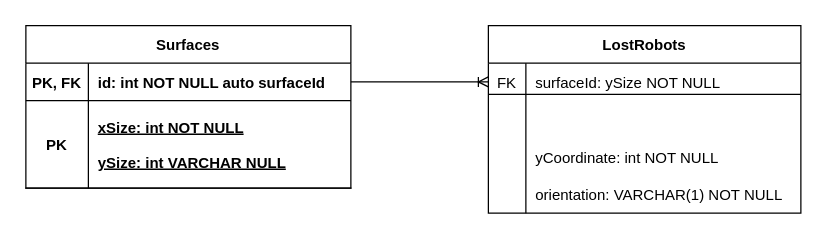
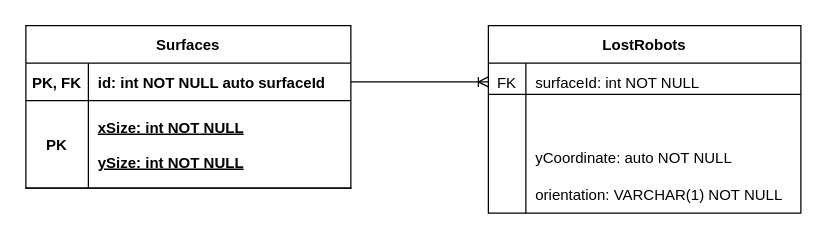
  <mxCell id="0" />
  <mxCell id="1" parent="0" />
  <mxCell id="2" value="LostRobots" style="shape=table;startSize=30;container=1;collapsible=1;childLayout=tableLayout;fixedRows=1;rowLines=0;fontStyle=1;align=center;resizeLast=1;" parent="1" vertex="1"><mxGeometry x="390" y="20" width="250" height="150" as="geometry" /></mxCell>
  <mxCell id="3" value="" style="shape=tableRow;horizontal=0;startSize=0;swimlaneHead=0;swimlaneBody=0;fillColor=none;collapsible=0;dropTarget=0;points=[[0,0.5],[1,0.5]];portConstraint=eastwest;top=0;left=0;right=0;bottom=0;rounded=0;shadow=0;sketch=0;strokeColor=default;strokeWidth=1;swimlaneLine=1;" vertex="1" parent="2"><mxGeometry y="30" width="250" height="30" as="geometry" /></mxCell>
  <mxCell id="4" value="FK" style="shape=partialRectangle;connectable=0;fillColor=none;top=0;left=0;bottom=0;right=0;fontStyle=0;overflow=hidden;rounded=0;shadow=0;dashed=1;dashPattern=1 1;sketch=0;strokeColor=default;strokeWidth=1;" vertex="1" parent="3"><mxGeometry width="30" height="30" as="geometry"><mxRectangle width="30" height="30" as="alternateBounds" /></mxGeometry></mxCell>
- <mxCell id="5" value="surfaceId: ySize NOT NULL" style="shape=partialRectangle;connectable=0;fillColor=none;top=0;left=0;bottom=0;right=0;align=left;spacingLeft=6;fontStyle=0;overflow=hidden;rounded=0;shadow=0;dashed=1;dashPattern=1 1;sketch=0;strokeColor=default;strokeWidth=1;verticalAlign=middle;" vertex="1" parent="3"><mxGeometry x="30" width="220" height="30" as="geometry"><mxRectangle width="220" height="30" as="alternateBounds" /></mxGeometry></mxCell>
+ <mxCell id="5" value="surfaceId: int NOT NULL" style="shape=partialRectangle;connectable=0;fillColor=none;top=0;left=0;bottom=0;right=0;align=left;spacingLeft=6;fontStyle=0;overflow=hidden;rounded=0;shadow=0;dashed=1;dashPattern=1 1;sketch=0;strokeColor=default;strokeWidth=1;verticalAlign=middle;" vertex="1" parent="3"><mxGeometry x="30" width="220" height="30" as="geometry"><mxRectangle width="220" height="30" as="alternateBounds" /></mxGeometry></mxCell>
  <mxCell id="6" value="" style="shape=partialRectangle;collapsible=0;dropTarget=0;pointerEvents=0;fillColor=none;points=[[0,0.5],[1,0.5]];portConstraint=eastwest;top=0;left=0;right=0;bottom=0;" parent="2" vertex="1"><mxGeometry y="60" width="250" height="30" as="geometry" /></mxCell>
  <mxCell id="7" value="" style="shape=partialRectangle;overflow=hidden;connectable=0;fillColor=none;top=0;left=0;bottom=0;right=0;" parent="6" vertex="1"><mxGeometry width="30" height="30" as="geometry"><mxRectangle width="30" height="30" as="alternateBounds" /></mxGeometry></mxCell>
  <mxCell id="8" value="" style="shape=tableRow;horizontal=0;startSize=0;swimlaneHead=0;swimlaneBody=0;fillColor=none;collapsible=0;dropTarget=0;points=[[0,0.5],[1,0.5]];portConstraint=eastwest;top=0;left=0;right=0;bottom=0;rounded=0;shadow=0;sketch=0;strokeColor=default;strokeWidth=1;" vertex="1" parent="2"><mxGeometry y="90" width="250" height="30" as="geometry" /></mxCell>
  <mxCell id="9" value="" style="shape=partialRectangle;connectable=0;fillColor=none;top=0;left=0;bottom=0;right=0;editable=1;overflow=hidden;rounded=0;shadow=0;sketch=0;strokeColor=default;strokeWidth=1;" vertex="1" parent="8"><mxGeometry width="30" height="30" as="geometry"><mxRectangle width="30" height="30" as="alternateBounds" /></mxGeometry></mxCell>
- <mxCell id="10" value="yCoordinate: int NOT NULL" style="shape=partialRectangle;connectable=0;fillColor=none;top=0;left=0;bottom=0;right=0;align=left;spacingLeft=6;overflow=hidden;rounded=0;shadow=0;sketch=0;strokeColor=default;strokeWidth=1;" vertex="1" parent="8"><mxGeometry x="30" width="220" height="30" as="geometry"><mxRectangle width="220" height="30" as="alternateBounds" /></mxGeometry></mxCell>
+ <mxCell id="10" value="yCoordinate: auto NOT NULL" style="shape=partialRectangle;connectable=0;fillColor=none;top=0;left=0;bottom=0;right=0;align=left;spacingLeft=6;overflow=hidden;rounded=0;shadow=0;sketch=0;strokeColor=default;strokeWidth=1;" vertex="1" parent="8"><mxGeometry x="30" width="220" height="30" as="geometry"><mxRectangle width="220" height="30" as="alternateBounds" /></mxGeometry></mxCell>
  <mxCell id="11" value="" style="shape=tableRow;horizontal=0;startSize=0;swimlaneHead=0;swimlaneBody=0;fillColor=none;collapsible=0;dropTarget=0;points=[[0,0.5],[1,0.5]];portConstraint=eastwest;top=0;left=0;right=0;bottom=0;rounded=0;shadow=0;sketch=0;strokeColor=default;strokeWidth=1;" vertex="1" parent="2"><mxGeometry y="120" width="250" height="30" as="geometry" /></mxCell>
  <mxCell id="12" value="" style="shape=partialRectangle;connectable=0;fillColor=none;top=0;left=0;bottom=0;right=0;editable=1;overflow=hidden;rounded=0;shadow=0;sketch=0;strokeColor=default;strokeWidth=1;" vertex="1" parent="11"><mxGeometry width="30" height="30" as="geometry"><mxRectangle width="30" height="30" as="alternateBounds" /></mxGeometry></mxCell>
  <mxCell id="13" value="orientation: VARCHAR(1) NOT NULL" style="shape=partialRectangle;connectable=0;fillColor=none;top=0;left=0;bottom=0;right=0;align=left;spacingLeft=6;overflow=hidden;rounded=0;shadow=0;sketch=0;strokeColor=default;strokeWidth=1;" vertex="1" parent="11"><mxGeometry x="30" width="220" height="30" as="geometry"><mxRectangle width="220" height="30" as="alternateBounds" /></mxGeometry></mxCell>
  <mxCell id="14" value="Surfaces" style="shape=table;startSize=30;container=1;collapsible=1;childLayout=tableLayout;fixedRows=1;rowLines=0;fontStyle=1;align=center;resizeLast=1;swimlaneLine=1;rounded=0;" parent="1" vertex="1"><mxGeometry x="20" y="20" width="260" height="130" as="geometry" /></mxCell>
  <mxCell id="15" value="" style="shape=tableRow;horizontal=0;startSize=0;swimlaneHead=0;swimlaneBody=0;fillColor=none;collapsible=0;dropTarget=0;points=[[0,0.5],[1,0.5]];portConstraint=eastwest;top=0;left=0;right=0;bottom=0;perimeterSpacing=0;strokeColor=default;swimlaneFillColor=none;strokeWidth=1;" vertex="1" parent="14"><mxGeometry y="30" width="260" height="30" as="geometry" /></mxCell>
  <mxCell id="16" value="PK, FK" style="shape=partialRectangle;connectable=0;fillColor=none;top=0;left=0;bottom=0;right=0;fontStyle=1;overflow=hidden;strokeColor=default;shadow=0;" vertex="1" parent="15"><mxGeometry width="50" height="30" as="geometry"><mxRectangle width="50" height="30" as="alternateBounds" /></mxGeometry></mxCell>
  <mxCell id="17" value="id: int NOT NULL auto surfaceId" style="shape=partialRectangle;connectable=0;fillColor=none;top=0;left=0;bottom=0;right=0;align=left;spacingLeft=6;fontStyle=1;overflow=hidden;" vertex="1" parent="15"><mxGeometry x="50" width="210" height="30" as="geometry"><mxRectangle width="210" height="30" as="alternateBounds" /></mxGeometry></mxCell>
  <mxCell id="18" value="" style="shape=tableRow;horizontal=0;startSize=0;swimlaneHead=0;swimlaneBody=0;fillColor=none;collapsible=0;dropTarget=0;points=[[0,0.5],[1,0.5]];portConstraint=eastwest;top=0;left=0;right=0;bottom=1;" vertex="1" parent="14"><mxGeometry y="60" width="260" height="70" as="geometry" /></mxCell>
  <mxCell id="19" value="PK" style="shape=partialRectangle;connectable=0;fillColor=none;top=0;left=0;bottom=0;right=0;fontStyle=1;overflow=hidden;" vertex="1" parent="18"><mxGeometry width="50" height="70" as="geometry"><mxRectangle width="50" height="70" as="alternateBounds" /></mxGeometry></mxCell>
- <mxCell id="20" value="xSize: int NOT NULL&#10;&#10;ySize: int VARCHAR NULL" style="shape=partialRectangle;connectable=0;fillColor=none;top=0;left=0;bottom=0;right=0;align=left;spacingLeft=6;fontStyle=5;overflow=hidden;" vertex="1" parent="18"><mxGeometry x="50" width="210" height="70" as="geometry"><mxRectangle width="210" height="70" as="alternateBounds" /></mxGeometry></mxCell>
+ <mxCell id="20" value="xSize: int NOT NULL&#10;&#10;ySize: int NOT NULL" style="shape=partialRectangle;connectable=0;fillColor=none;top=0;left=0;bottom=0;right=0;align=left;spacingLeft=6;fontStyle=5;overflow=hidden;" vertex="1" parent="18"><mxGeometry x="50" width="210" height="70" as="geometry"><mxRectangle width="210" height="70" as="alternateBounds" /></mxGeometry></mxCell>
  <mxCell id="21" value="" style="line;strokeWidth=1;rotatable=0;dashed=0;labelPosition=right;align=left;verticalAlign=middle;spacingTop=0;spacingLeft=6;points=[];portConstraint=eastwest;dashPattern=1 1;strokeColor=default;fillColor=none;" vertex="1" parent="1"><mxGeometry x="70" y="75" width="210" height="10" as="geometry" /></mxCell>
  <mxCell id="22" value="" style="line;strokeWidth=1;rotatable=0;dashed=0;labelPosition=right;align=left;verticalAlign=middle;spacingTop=0;spacingLeft=6;points=[];portConstraint=eastwest;dashPattern=1 1;strokeColor=default;fillColor=none;" vertex="1" parent="1"><mxGeometry x="20" y="75" width="50" height="10" as="geometry" /></mxCell>
  <mxCell id="23" value="" style="line;strokeWidth=1;rotatable=0;dashed=0;labelPosition=right;align=left;verticalAlign=middle;spacingTop=0;spacingLeft=6;points=[];portConstraint=eastwest;rounded=0;shadow=0;sketch=0;strokeColor=default;fillColor=none;" vertex="1" parent="1"><mxGeometry x="390" y="70" width="250" height="10" as="geometry" /></mxCell>
  <mxCell id="24" value="" style="edgeStyle=entityRelationEdgeStyle;fontSize=12;html=1;endArrow=ERoneToMany;rounded=0;entryX=0;entryY=0.5;entryDx=0;entryDy=0;" edge="1" parent="1" source="15" target="3"><mxGeometry width="100" height="100" relative="1" as="geometry"><mxPoint x="330" y="220" as="sourcePoint" /><mxPoint x="430" y="120" as="targetPoint" /></mxGeometry></mxCell>
